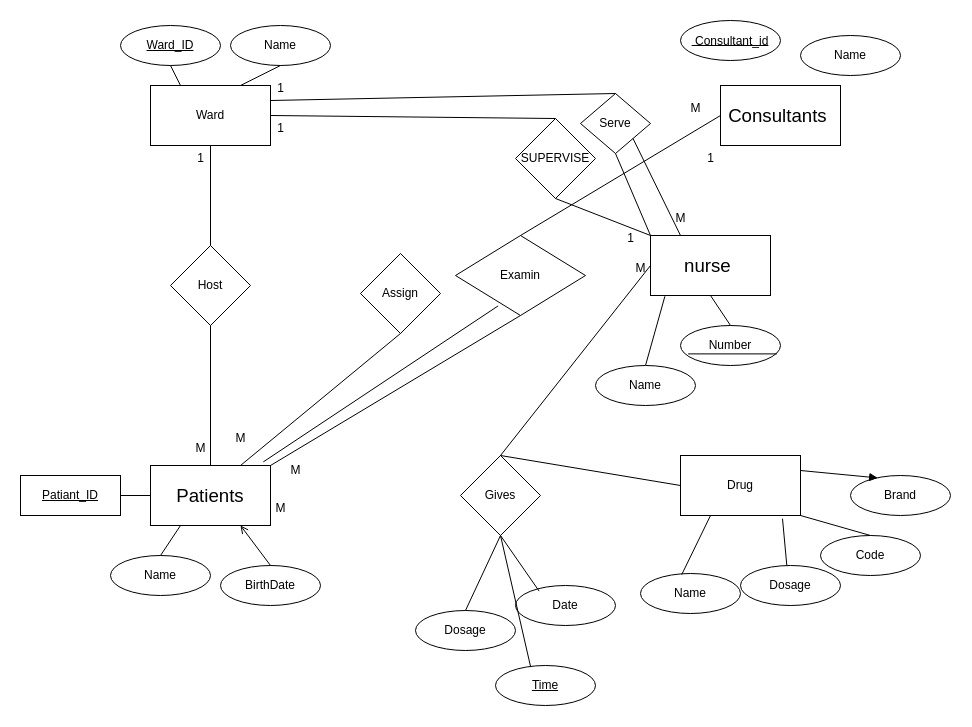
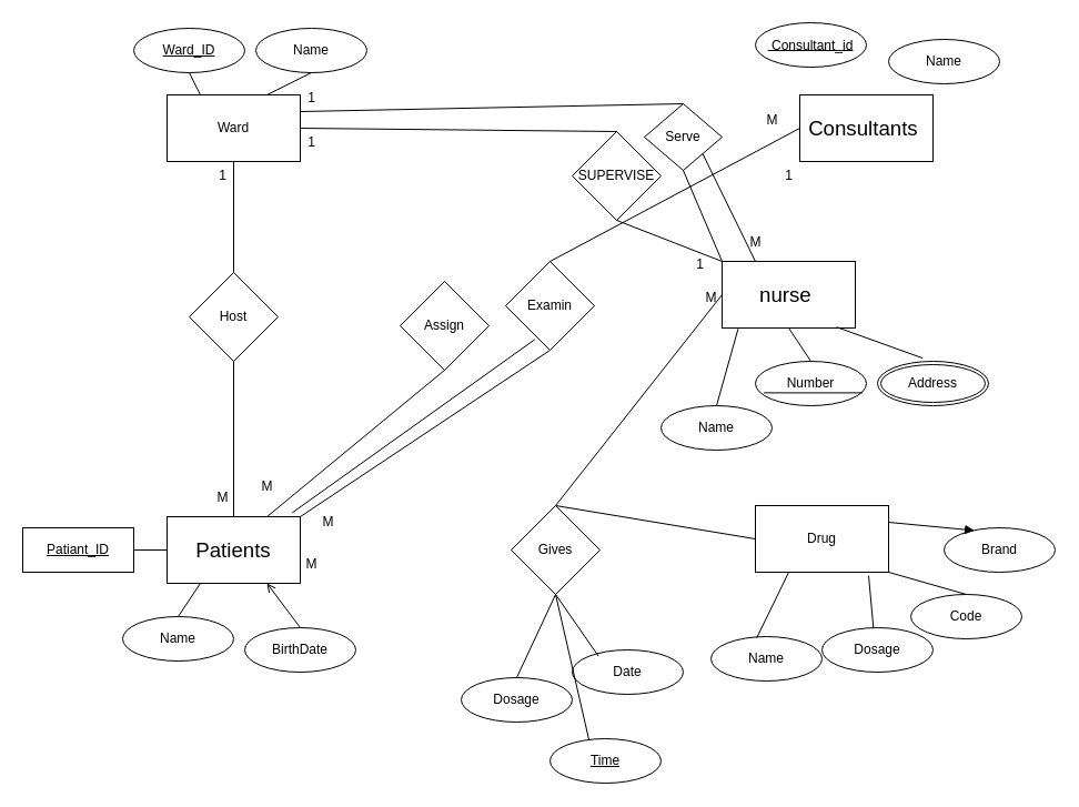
  <mxCell id="0" />
  <mxCell id="1" parent="0" />
  <mxCell id="2" value="Ward" style="rounded=0;whiteSpace=wrap;html=1;" parent="1" vertex="1"><mxGeometry x="150" y="85" width="120" height="60" as="geometry" /></mxCell>
  <mxCell id="3" value="&lt;span style=&quot;font-size: 14pt; font-family: Arial, sans-serif; position: relative; top: 0.5pt;&quot;&gt;Patients&lt;/span&gt;" style="rounded=0;whiteSpace=wrap;html=1;" parent="1" vertex="1"><mxGeometry x="150" y="465" width="120" height="60" as="geometry" /></mxCell>
  <mxCell id="4" value="Ward_ID" style="ellipse;whiteSpace=wrap;html=1;align=center;fontStyle=4;" parent="1" vertex="1"><mxGeometry x="120" y="25" width="100" height="40" as="geometry" /></mxCell>
  <mxCell id="5" value="Name" style="ellipse;whiteSpace=wrap;html=1;align=center;" parent="1" vertex="1"><mxGeometry x="230" y="25" width="100" height="40" as="geometry" /></mxCell>
  <mxCell id="6" value="" style="endArrow=none;html=1;rounded=0;entryX=0.5;entryY=1;entryDx=0;entryDy=0;exitX=0.25;exitY=0;exitDx=0;exitDy=0;" parent="1" source="2" target="4" edge="1"><mxGeometry width="50" height="50" relative="1" as="geometry"><mxPoint x="470" y="305" as="sourcePoint" /><mxPoint x="520" y="255" as="targetPoint" /></mxGeometry></mxCell>
  <mxCell id="7" value="" style="endArrow=none;html=1;rounded=0;entryX=0.5;entryY=1;entryDx=0;entryDy=0;exitX=0.75;exitY=0;exitDx=0;exitDy=0;" parent="1" source="2" target="5" edge="1"><mxGeometry width="50" height="50" relative="1" as="geometry"><mxPoint x="470" y="305" as="sourcePoint" /><mxPoint x="520" y="255" as="targetPoint" /></mxGeometry></mxCell>
  <mxCell id="8" value="Patiant_ID" style="whiteSpace=wrap;html=1;align=center;fontStyle=4;rounded=0;" parent="1" vertex="1"><mxGeometry x="20" y="475" width="100" height="40" as="geometry" /></mxCell>
  <mxCell id="9" value="Name" style="ellipse;whiteSpace=wrap;html=1;align=center;" parent="1" vertex="1"><mxGeometry x="110" y="555" width="100" height="40" as="geometry" /></mxCell>
  <mxCell id="10" value="BirthDate" style="ellipse;whiteSpace=wrap;html=1;align=center;" parent="1" vertex="1"><mxGeometry x="220" y="565" width="100" height="40" as="geometry" /></mxCell>
  <mxCell id="11" value="" style="endArrow=none;html=1;rounded=0;entryX=1;entryY=0.5;entryDx=0;entryDy=0;exitX=0;exitY=0.5;exitDx=0;exitDy=0;" parent="1" source="3" target="8" edge="1"><mxGeometry width="50" height="50" relative="1" as="geometry"><mxPoint x="470" y="705" as="sourcePoint" /><mxPoint x="520" y="655" as="targetPoint" /></mxGeometry></mxCell>
  <mxCell id="12" value="" style="endArrow=none;html=1;rounded=0;entryX=0.5;entryY=0;entryDx=0;entryDy=0;exitX=0.25;exitY=1;exitDx=0;exitDy=0;" parent="1" source="3" target="9" edge="1"><mxGeometry width="50" height="50" relative="1" as="geometry"><mxPoint x="470" y="705" as="sourcePoint" /><mxPoint x="520" y="655" as="targetPoint" /></mxGeometry></mxCell>
  <mxCell id="13" value="" style="endArrow=open;html=1;rounded=0;entryX=0.75;entryY=1;entryDx=0;entryDy=0;exitX=0.5;exitY=0;exitDx=0;exitDy=0;" parent="1" source="10" target="3" edge="1"><mxGeometry width="50" height="50" relative="1" as="geometry"><mxPoint x="470" y="705" as="sourcePoint" /><mxPoint x="520" y="655" as="targetPoint" /></mxGeometry></mxCell>
  <mxCell id="14" value="Host" style="rhombus;whiteSpace=wrap;html=1;" parent="1" vertex="1"><mxGeometry x="170" y="245" width="80" height="80" as="geometry" /></mxCell>
  <mxCell id="15" value="" style="endArrow=none;html=1;rounded=0;entryX=0.5;entryY=1;entryDx=0;entryDy=0;exitX=0.5;exitY=0;exitDx=0;exitDy=0;" parent="1" source="14" target="2" edge="1"><mxGeometry width="50" height="50" relative="1" as="geometry"><mxPoint x="470" y="305" as="sourcePoint" /><mxPoint x="520" y="255" as="targetPoint" /></mxGeometry></mxCell>
  <mxCell id="16" value="" style="endArrow=none;html=1;rounded=0;entryX=0.5;entryY=1;entryDx=0;entryDy=0;exitX=0.5;exitY=0;exitDx=0;exitDy=0;" parent="1" source="3" target="14" edge="1"><mxGeometry width="50" height="50" relative="1" as="geometry"><mxPoint x="470" y="305" as="sourcePoint" /><mxPoint x="520" y="255" as="targetPoint" /></mxGeometry></mxCell>
  <mxCell id="17" value="&lt;span style=&quot;font-size: 14pt; font-family: Arial, sans-serif; position: relative; top: 0.5pt;&quot;&gt;Consultants&amp;nbsp;&lt;/span&gt;" style="rounded=0;whiteSpace=wrap;html=1;" parent="1" vertex="1"><mxGeometry x="720" y="85" width="120" height="60" as="geometry" /></mxCell>
  <mxCell id="18" value="&lt;span style=&quot;font-family: Arial, sans-serif; position: relative; top: 0.5pt;&quot;&gt;&amp;nbsp;Consultant_id&lt;/span&gt;" style="ellipse;whiteSpace=wrap;html=1;align=center;fontStyle=4;" parent="1" vertex="1"><mxGeometry x="680" y="20" width="100" height="40" as="geometry" /></mxCell>
  <mxCell id="19" value="Name" style="ellipse;whiteSpace=wrap;html=1;align=center;" parent="1" vertex="1"><mxGeometry x="800" y="35" width="100" height="40" as="geometry" /></mxCell>
  <mxCell id="20" value="&lt;span style=&quot;font-size: 14pt; font-family: Arial, sans-serif; position: relative; top: 0.5pt;&quot;&gt;nurse&amp;nbsp;&lt;/span&gt;" style="rounded=0;whiteSpace=wrap;html=1;" parent="1" vertex="1"><mxGeometry x="650" y="235" width="120" height="60" as="geometry" /></mxCell>
  <mxCell id="21" value="Number" style="ellipse;whiteSpace=wrap;html=1;align=center;" parent="1" vertex="1"><mxGeometry x="680" y="325" width="100" height="40" as="geometry" /></mxCell>
+ <mxCell id="22" value="Address" style="ellipse;shape=doubleEllipse;margin=3;whiteSpace=wrap;html=1;align=center;" parent="1" vertex="1"><mxGeometry x="790" y="325" width="100" height="40" as="geometry" /></mxCell>
  <mxCell id="23" value="" style="endArrow=none;html=1;rounded=0;entryX=0.5;entryY=0;entryDx=0;entryDy=0;exitX=0.12;exitY=1.013;exitDx=0;exitDy=0;exitPerimeter=0;" parent="1" source="20" target="60" edge="1"><mxGeometry width="50" height="50" relative="1" as="geometry"><mxPoint x="470" y="405" as="sourcePoint" /><mxPoint x="645" y="365" as="targetPoint" /></mxGeometry></mxCell>
  <mxCell id="24" value="" style="endArrow=none;html=1;rounded=0;entryX=0.5;entryY=0;entryDx=0;entryDy=0;exitX=0.5;exitY=1;exitDx=0;exitDy=0;" parent="1" source="20" target="21" edge="1"><mxGeometry width="50" height="50" relative="1" as="geometry"><mxPoint x="470" y="405" as="sourcePoint" /><mxPoint x="520" y="355" as="targetPoint" /></mxGeometry></mxCell>
+ <mxCell id="25" value="" style="endArrow=none;html=1;rounded=0;entryX=0.408;entryY=-0.07;entryDx=0;entryDy=0;entryPerimeter=0;exitX=0.86;exitY=0.987;exitDx=0;exitDy=0;exitPerimeter=0;" parent="1" source="20" target="22" edge="1"><mxGeometry width="50" height="50" relative="1" as="geometry"><mxPoint x="470" y="405" as="sourcePoint" /><mxPoint x="520" y="355" as="targetPoint" /></mxGeometry></mxCell>
  <mxCell id="26" value="Gives" style="rhombus;whiteSpace=wrap;html=1;" parent="1" vertex="1"><mxGeometry x="460" y="455" width="80" height="80" as="geometry" /></mxCell>
  <mxCell id="27" value="" style="endArrow=none;html=1;rounded=0;exitX=0;exitY=0.5;exitDx=0;exitDy=0;entryX=0.5;entryY=0;entryDx=0;entryDy=0;" parent="1" source="20" target="26" edge="1"><mxGeometry width="50" height="50" relative="1" as="geometry"><mxPoint x="780" y="485" as="sourcePoint" /><mxPoint x="500" y="455" as="targetPoint" /></mxGeometry></mxCell>
  <mxCell id="28" value="M" style="text;html=1;align=center;verticalAlign=middle;resizable=0;points=[];autosize=1;strokeColor=none;fillColor=none;" parent="1" vertex="1"><mxGeometry x="185" y="433" width="30" height="30" as="geometry" /></mxCell>
  <mxCell id="29" value="1" style="text;html=1;align=center;verticalAlign=middle;resizable=0;points=[];autosize=1;strokeColor=none;fillColor=none;" parent="1" vertex="1"><mxGeometry x="185" y="143" width="30" height="30" as="geometry" /></mxCell>
- <mxCell id="30" value="Examin" style="rhombus;whiteSpace=wrap;html=1;" parent="1" vertex="1"><mxGeometry x="455" y="235" width="130" height="80" as="geometry" /></mxCell>
+ <mxCell id="30" value="Examin" style="rhombus;whiteSpace=wrap;html=1;" parent="1" vertex="1"><mxGeometry x="455" y="235" width="80" height="80" as="geometry" /></mxCell>
  <mxCell id="31" value="" style="endArrow=none;html=1;rounded=0;entryX=0;entryY=0.5;entryDx=0;entryDy=0;exitX=0.5;exitY=0;exitDx=0;exitDy=0;" parent="1" source="30" target="17" edge="1"><mxGeometry width="50" height="50" relative="1" as="geometry"><mxPoint x="470" y="305" as="sourcePoint" /><mxPoint x="520" y="255" as="targetPoint" /></mxGeometry></mxCell>
  <mxCell id="32" value="" style="endArrow=none;html=1;rounded=0;entryX=0.5;entryY=1;entryDx=0;entryDy=0;exitX=1;exitY=0;exitDx=0;exitDy=0;" parent="1" source="3" target="30" edge="1"><mxGeometry width="50" height="50" relative="1" as="geometry"><mxPoint x="470" y="305" as="sourcePoint" /><mxPoint x="520" y="255" as="targetPoint" /></mxGeometry></mxCell>
  <mxCell id="33" value="M" style="text;html=1;align=center;verticalAlign=middle;resizable=0;points=[];autosize=1;strokeColor=none;fillColor=none;" parent="1" vertex="1"><mxGeometry x="680" y="93" width="30" height="30" as="geometry" /></mxCell>
  <mxCell id="34" value="M" style="text;html=1;align=center;verticalAlign=middle;resizable=0;points=[];autosize=1;strokeColor=none;fillColor=none;" parent="1" vertex="1"><mxGeometry x="280" y="455" width="30" height="30" as="geometry" /></mxCell>
  <mxCell id="35" value="" style="endArrow=none;html=1;rounded=0;entryX=0.328;entryY=0.88;entryDx=0;entryDy=0;entryPerimeter=0;exitX=0.94;exitY=-0.06;exitDx=0;exitDy=0;exitPerimeter=0;" parent="1" source="3" target="30" edge="1"><mxGeometry width="50" height="50" relative="1" as="geometry"><mxPoint x="470" y="305" as="sourcePoint" /><mxPoint x="520" y="255" as="targetPoint" /></mxGeometry></mxCell>
  <mxCell id="36" value="Drug" style="rounded=0;whiteSpace=wrap;html=1;" parent="1" vertex="1"><mxGeometry x="680" y="455" width="120" height="60" as="geometry" /></mxCell>
  <mxCell id="37" value="Date" style="ellipse;whiteSpace=wrap;html=1;align=center;" parent="1" vertex="1"><mxGeometry x="515" y="585" width="100" height="40" as="geometry" /></mxCell>
  <mxCell id="38" value="Time" style="ellipse;whiteSpace=wrap;html=1;align=center;fontStyle=4;" parent="1" vertex="1"><mxGeometry x="495" y="665" width="100" height="40" as="geometry" /></mxCell>
  <mxCell id="39" value="Name" style="ellipse;whiteSpace=wrap;html=1;align=center;" parent="1" vertex="1"><mxGeometry x="640" y="573" width="100" height="40" as="geometry" /></mxCell>
  <mxCell id="40" value="" style="endArrow=none;html=1;rounded=0;entryX=0.412;entryY=0.03;entryDx=0;entryDy=0;exitX=0.25;exitY=1;exitDx=0;exitDy=0;entryPerimeter=0;" edge="1" parent="1" source="36" target="39"><mxGeometry width="50" height="50" relative="1" as="geometry"><mxPoint x="580" y="435" as="sourcePoint" /><mxPoint x="630" y="385" as="targetPoint" /></mxGeometry></mxCell>
  <mxCell id="41" value="" style="endArrow=none;html=1;rounded=0;entryX=0.352;entryY=0.04;entryDx=0;entryDy=0;exitX=0.5;exitY=1;exitDx=0;exitDy=0;entryPerimeter=0;" edge="1" parent="1" source="26" target="38"><mxGeometry width="50" height="50" relative="1" as="geometry"><mxPoint x="580" y="435" as="sourcePoint" /><mxPoint x="630" y="385" as="targetPoint" /></mxGeometry></mxCell>
  <mxCell id="42" value="" style="endArrow=none;html=1;rounded=0;entryX=0.236;entryY=0.14;entryDx=0;entryDy=0;entryPerimeter=0;exitX=0.5;exitY=1;exitDx=0;exitDy=0;" edge="1" parent="1" source="26" target="37"><mxGeometry width="50" height="50" relative="1" as="geometry"><mxPoint x="580" y="435" as="sourcePoint" /><mxPoint x="630" y="385" as="targetPoint" /></mxGeometry></mxCell>
  <mxCell id="43" value="" style="endArrow=none;html=1;rounded=0;exitX=0.5;exitY=0;exitDx=0;exitDy=0;" edge="1" parent="1" source="26"><mxGeometry width="50" height="50" relative="1" as="geometry"><mxPoint x="580" y="435" as="sourcePoint" /><mxPoint x="680" y="485" as="targetPoint" /></mxGeometry></mxCell>
  <mxCell id="44" value="Dosage" style="ellipse;whiteSpace=wrap;html=1;align=center;" vertex="1" parent="1"><mxGeometry x="415" y="610" width="100" height="40" as="geometry" /></mxCell>
  <mxCell id="45" value="" style="endArrow=none;html=1;rounded=0;exitX=0.5;exitY=1;exitDx=0;exitDy=0;entryX=0.5;entryY=0;entryDx=0;entryDy=0;" edge="1" parent="1" source="26" target="44"><mxGeometry width="50" height="50" relative="1" as="geometry"><mxPoint x="580" y="235" as="sourcePoint" /><mxPoint x="630" y="185" as="targetPoint" /></mxGeometry></mxCell>
  <mxCell id="46" value="" style="endArrow=none;html=1;rounded=0;entryX=0.85;entryY=1.053;entryDx=0;entryDy=0;exitX=0.5;exitY=1;exitDx=0;exitDy=0;entryPerimeter=0;" edge="1" parent="1" source="47" target="36"><mxGeometry width="50" height="50" relative="1" as="geometry"><mxPoint x="810" y="385" as="sourcePoint" /><mxPoint x="630" y="385" as="targetPoint" /></mxGeometry></mxCell>
  <mxCell id="47" value="Dosage" style="ellipse;whiteSpace=wrap;html=1;align=center;" vertex="1" parent="1"><mxGeometry x="740" y="565" width="100" height="40" as="geometry" /></mxCell>
  <mxCell id="48" value="SUPERVISE" style="rhombus;whiteSpace=wrap;html=1;" vertex="1" parent="1"><mxGeometry x="515" y="118" width="80" height="80" as="geometry" /></mxCell>
  <mxCell id="49" value="" style="endArrow=none;html=1;rounded=0;entryX=0;entryY=0;entryDx=0;entryDy=0;exitX=0.5;exitY=1;exitDx=0;exitDy=0;" edge="1" parent="1" source="48" target="20"><mxGeometry width="50" height="50" relative="1" as="geometry"><mxPoint x="580" y="235" as="sourcePoint" /><mxPoint x="630" y="185" as="targetPoint" /></mxGeometry></mxCell>
  <mxCell id="50" value="" style="endArrow=none;html=1;rounded=0;entryX=0.5;entryY=0;entryDx=0;entryDy=0;exitX=1;exitY=0.5;exitDx=0;exitDy=0;" edge="1" parent="1" source="2" target="48"><mxGeometry width="50" height="50" relative="1" as="geometry"><mxPoint x="580" y="235" as="sourcePoint" /><mxPoint x="630" y="185" as="targetPoint" /></mxGeometry></mxCell>
  <mxCell id="51" value="Serve" style="rhombus;whiteSpace=wrap;html=1;" vertex="1" parent="1"><mxGeometry x="580" y="93" width="70" height="60" as="geometry" /></mxCell>
  <mxCell id="52" value="" style="endArrow=none;html=1;rounded=0;entryX=0.5;entryY=1;entryDx=0;entryDy=0;exitX=0;exitY=0;exitDx=0;exitDy=0;" edge="1" parent="1" source="20" target="51"><mxGeometry width="50" height="50" relative="1" as="geometry"><mxPoint x="580" y="235" as="sourcePoint" /><mxPoint x="630" y="185" as="targetPoint" /></mxGeometry></mxCell>
  <mxCell id="53" value="" style="endArrow=none;html=1;rounded=0;entryX=0.5;entryY=0;entryDx=0;entryDy=0;exitX=1;exitY=0.25;exitDx=0;exitDy=0;" edge="1" parent="1" source="2" target="51"><mxGeometry width="50" height="50" relative="1" as="geometry"><mxPoint x="580" y="235" as="sourcePoint" /><mxPoint x="630" y="185" as="targetPoint" /></mxGeometry></mxCell>
  <mxCell id="54" value="" style="endArrow=none;html=1;rounded=0;entryX=0.25;entryY=0;entryDx=0;entryDy=0;exitX=1;exitY=1;exitDx=0;exitDy=0;" edge="1" parent="1" source="51" target="20"><mxGeometry width="50" height="50" relative="1" as="geometry"><mxPoint x="580" y="235" as="sourcePoint" /><mxPoint x="630" y="185" as="targetPoint" /></mxGeometry></mxCell>
  <mxCell id="55" value="1" style="text;html=1;align=center;verticalAlign=middle;resizable=0;points=[];autosize=1;strokeColor=none;fillColor=none;" vertex="1" parent="1"><mxGeometry x="265" y="113" width="30" height="30" as="geometry" /></mxCell>
  <mxCell id="56" value="1" style="text;html=1;align=center;verticalAlign=middle;resizable=0;points=[];autosize=1;strokeColor=none;fillColor=none;" vertex="1" parent="1"><mxGeometry x="615" y="223" width="30" height="30" as="geometry" /></mxCell>
  <mxCell id="57" value="1" style="text;html=1;align=center;verticalAlign=middle;resizable=0;points=[];autosize=1;strokeColor=none;fillColor=none;" vertex="1" parent="1"><mxGeometry x="265" y="73" width="30" height="30" as="geometry" /></mxCell>
  <mxCell id="58" value="M" style="text;html=1;align=center;verticalAlign=middle;resizable=0;points=[];autosize=1;strokeColor=none;fillColor=none;" vertex="1" parent="1"><mxGeometry x="665" y="203" width="30" height="30" as="geometry" /></mxCell>
  <mxCell id="59" value="" style="endArrow=none;html=1;rounded=0;entryX=0.964;entryY=0.71;entryDx=0;entryDy=0;exitX=0.076;exitY=0.71;exitDx=0;exitDy=0;exitPerimeter=0;entryPerimeter=0;" edge="1" parent="1" source="21" target="21"><mxGeometry width="50" height="50" relative="1" as="geometry"><mxPoint x="580" y="235" as="sourcePoint" /><mxPoint x="630" y="185" as="targetPoint" /></mxGeometry></mxCell>
  <mxCell id="60" value="Name" style="ellipse;whiteSpace=wrap;html=1;align=center;" vertex="1" parent="1"><mxGeometry x="595" y="365" width="100" height="40" as="geometry" /></mxCell>
  <mxCell id="61" value="Code" style="ellipse;whiteSpace=wrap;html=1;align=center;" vertex="1" parent="1"><mxGeometry x="820" y="535" width="100" height="40" as="geometry" /></mxCell>
  <mxCell id="62" value="Brand" style="ellipse;whiteSpace=wrap;html=1;align=center;" vertex="1" parent="1"><mxGeometry x="850" y="475" width="100" height="40" as="geometry" /></mxCell>
  <mxCell id="63" value="" style="endArrow=none;html=1;rounded=0;entryX=0.5;entryY=0;entryDx=0;entryDy=0;exitX=1;exitY=1;exitDx=0;exitDy=0;" edge="1" parent="1" source="36" target="61"><mxGeometry width="50" height="50" relative="1" as="geometry"><mxPoint x="580" y="435" as="sourcePoint" /><mxPoint x="630" y="385" as="targetPoint" /></mxGeometry></mxCell>
  <mxCell id="64" value="" style="endArrow=block;html=1;rounded=0;entryX=0.272;entryY=0.06;entryDx=0;entryDy=0;entryPerimeter=0;exitX=1;exitY=0.25;exitDx=0;exitDy=0;" edge="1" parent="1" source="36" target="62"><mxGeometry width="50" height="50" relative="1" as="geometry"><mxPoint x="580" y="435" as="sourcePoint" /><mxPoint x="630" y="385" as="targetPoint" /></mxGeometry></mxCell>
  <mxCell id="65" value="M" style="text;html=1;align=center;verticalAlign=middle;resizable=0;points=[];autosize=1;strokeColor=none;fillColor=none;" vertex="1" parent="1"><mxGeometry x="625" y="253" width="30" height="30" as="geometry" /></mxCell>
  <mxCell id="66" value="M" style="text;html=1;align=center;verticalAlign=middle;resizable=0;points=[];autosize=1;strokeColor=none;fillColor=none;" vertex="1" parent="1"><mxGeometry x="265" y="493" width="30" height="30" as="geometry" /></mxCell>
  <mxCell id="67" value="Assign" style="rhombus;whiteSpace=wrap;html=1;" vertex="1" parent="1"><mxGeometry x="360" y="253" width="80" height="80" as="geometry" /></mxCell>
  <mxCell id="68" value="" style="endArrow=none;html=1;rounded=0;entryX=0.5;entryY=1;entryDx=0;entryDy=0;exitX=0.75;exitY=0;exitDx=0;exitDy=0;" edge="1" parent="1" source="3" target="67"><mxGeometry width="50" height="50" relative="1" as="geometry"><mxPoint x="600" y="365" as="sourcePoint" /><mxPoint x="650" y="315" as="targetPoint" /></mxGeometry></mxCell>
  <mxCell id="69" value="1" style="text;html=1;align=center;verticalAlign=middle;resizable=0;points=[];autosize=1;strokeColor=none;fillColor=none;" vertex="1" parent="1"><mxGeometry x="695" y="143" width="30" height="30" as="geometry" /></mxCell>
  <mxCell id="70" value="M" style="text;html=1;align=center;verticalAlign=middle;resizable=0;points=[];autosize=1;strokeColor=none;fillColor=none;" vertex="1" parent="1"><mxGeometry x="225" y="423" width="30" height="30" as="geometry" /></mxCell>
